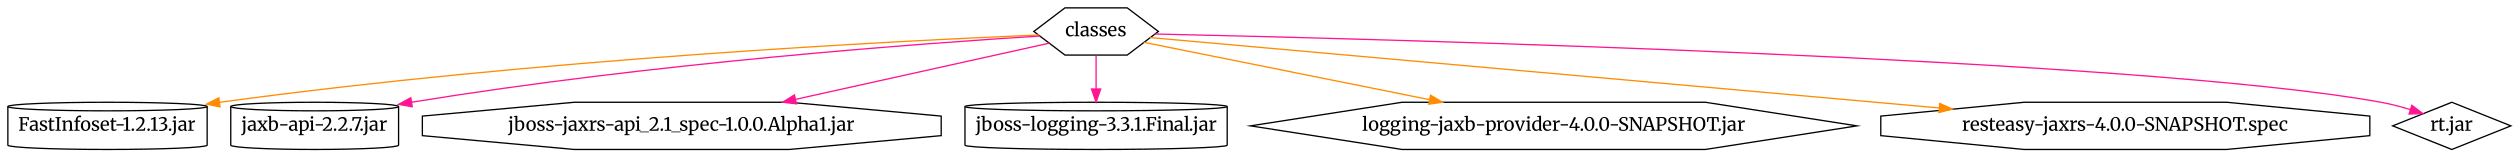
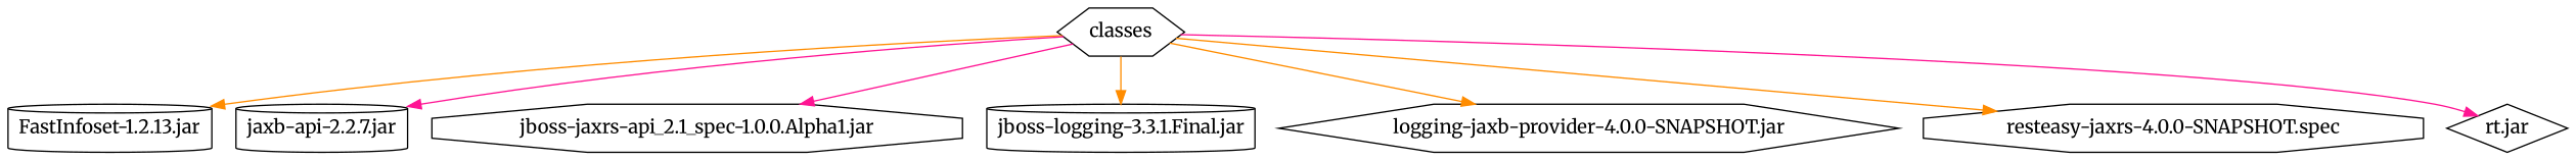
  digraph {
    fontname=Merriweather
    node [fontname=Merriweather shape=cylinder]
    edge [color=darkorange fontname=Merriweather]
    classes [shape=hexagon]
    "FastInfoset-1.2.13.jar"
    "jaxb-api-2.2.7.jar"
    "jboss-jaxrs-api_2.1_spec-1.0.0.Alpha1.jar" [shape=octagon]
    "jboss-logging-3.3.1.Final.jar"
    n6 [label="logging-jaxb-provider-4.0.0-SNAPSHOT.jar" shape=hexagon]
    n7 [label="resteasy-jaxrs-4.0.0-SNAPSHOT.spec" shape=octagon]
    "rt.jar" [shape=diamond]
    classes -> "FastInfoset-1.2.13.jar"
    classes -> "jaxb-api-2.2.7.jar" [color=deeppink]
    classes -> "jboss-jaxrs-api_2.1_spec-1.0.0.Alpha1.jar" [color=deeppink]
-   classes -> "jboss-logging-3.3.1.Final.jar" [color=deeppink]
+   classes -> "jboss-logging-3.3.1.Final.jar"
    classes -> n6
    classes -> n7
    classes -> "rt.jar" [color=deeppink]
  }
